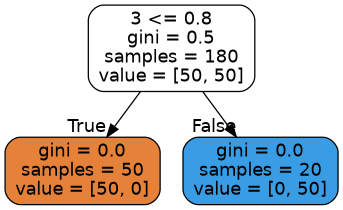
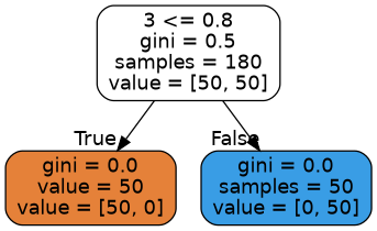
  digraph {
    node [color=black fontname=helvetica shape=box style="filled, rounded"]
    edge [fontname=helvetica labeldistance=2.5]
    n1 [fillcolor="#e5813900" label="3 <= 0.8\ngini = 0.5\nsamples = 180\nvalue = [50, 50]"]
-   n2 [fillcolor="#e58139ff" label="gini = 0.0\nsamples = 50\nvalue = [50, 0]"]
-   n3 [fillcolor="#399de5ff" label="gini = 0.0\nsamples = 20\nvalue = [0, 50]"]
+   n2 [fillcolor="#e58139ff" label="gini = 0.0\nvalue = 50\nvalue = [50, 0]"]
+   n3 [fillcolor="#399de5ff" label="gini = 0.0\nsamples = 50\nvalue = [0, 50]"]
    n1 -> n2 [headlabel=True labelangle=45]
    n1 -> n3 [headlabel=False labelangle=-45]
  }
